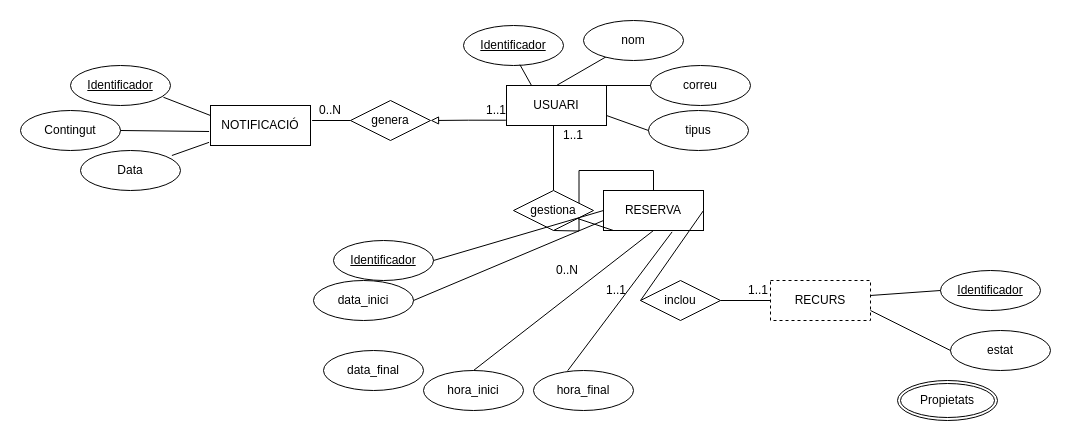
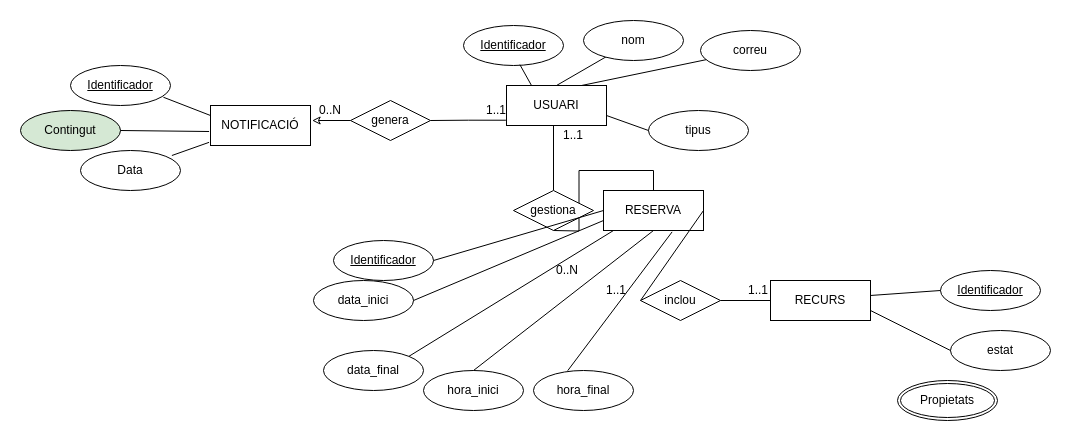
  <mxCell id="0" />
  <mxCell id="1" parent="0" />
  <mxCell id="2" value="USUARI" style="whiteSpace=wrap;html=1;align=center;" vertex="1" parent="1"><mxGeometry x="506" y="85" width="100" height="40" as="geometry" /></mxCell>
  <mxCell id="3" style="rounded=0;orthogonalLoop=1;jettySize=auto;html=1;exitX=1;exitY=0.5;exitDx=0;exitDy=0;endArrow=none;endFill=0;entryX=0;entryY=0.5;entryDx=0;entryDy=0;" edge="1" parent="1" source="14" target="6"><mxGeometry relative="1" as="geometry"><mxPoint x="780" y="310" as="targetPoint" /><Array as="points"><mxPoint x="770" y="300" /></Array></mxGeometry></mxCell>
  <mxCell id="4" value="RESERVA" style="whiteSpace=wrap;html=1;align=center;" vertex="1" parent="1"><mxGeometry x="603" y="190" width="100" height="40" as="geometry" /></mxCell>
  <mxCell id="5" value="NOTIFICACIÓ" style="whiteSpace=wrap;html=1;align=center;" vertex="1" parent="1"><mxGeometry x="210" y="105" width="100" height="40" as="geometry" /></mxCell>
- <mxCell id="6" value="RECURS" style="whiteSpace=wrap;html=1;align=center;dashed=1;" vertex="1" parent="1"><mxGeometry x="770" y="280" width="100" height="40" as="geometry" /></mxCell>
- <mxCell id="7" style="edgeStyle=orthogonalEdgeStyle;rounded=0;orthogonalLoop=1;jettySize=auto;html=1;entryX=1;entryY=0.5;entryDx=0;entryDy=0;endArrow=block;endFill=0;exitX=-0.006;exitY=0.868;exitDx=0;exitDy=0;exitPerimeter=0;" edge="1" parent="1" source="2" target="9"><mxGeometry relative="1" as="geometry"><mxPoint x="480" y="120" as="sourcePoint" /></mxGeometry></mxCell>
+ <mxCell id="6" value="RECURS" style="whiteSpace=wrap;html=1;align=center;" vertex="1" parent="1"><mxGeometry x="770" y="280" width="100" height="40" as="geometry" /></mxCell>
+ <mxCell id="7" style="edgeStyle=orthogonalEdgeStyle;rounded=0;orthogonalLoop=1;jettySize=auto;html=1;entryX=1;entryY=0.5;entryDx=0;entryDy=0;endArrow=none;endFill=0;exitX=-0.006;exitY=0.868;exitDx=0;exitDy=0;exitPerimeter=0;" edge="1" parent="1" source="2" target="9"><mxGeometry relative="1" as="geometry"><mxPoint x="480" y="120" as="sourcePoint" /></mxGeometry></mxCell>
  <mxCell id="8" style="edgeStyle=orthogonalEdgeStyle;rounded=0;orthogonalLoop=1;jettySize=auto;html=1;exitX=0.5;exitY=1;exitDx=0;exitDy=0;entryX=0.5;entryY=0;entryDx=0;entryDy=0;endArrow=none;endFill=0;" edge="1" parent="1" target="4"><mxGeometry relative="1" as="geometry"><mxPoint x="553" y="230" as="sourcePoint" /></mxGeometry></mxCell>
  <mxCell id="9" value="genera" style="shape=rhombus;perimeter=rhombusPerimeter;whiteSpace=wrap;html=1;align=center;" vertex="1" parent="1"><mxGeometry x="350" y="100" width="80" height="40" as="geometry" /></mxCell>
- <mxCell id="10" style="edgeStyle=orthogonalEdgeStyle;rounded=0;orthogonalLoop=1;jettySize=auto;html=1;exitX=0;exitY=0.5;exitDx=0;exitDy=0;entryX=1.016;entryY=0.393;entryDx=0;entryDy=0;entryPerimeter=0;endArrow=none;endFill=0;" edge="1" parent="1" source="9" target="5"><mxGeometry relative="1" as="geometry" /></mxCell>
+ <mxCell id="10" style="edgeStyle=orthogonalEdgeStyle;rounded=0;orthogonalLoop=1;jettySize=auto;html=1;exitX=0;exitY=0.5;exitDx=0;exitDy=0;entryX=1.016;entryY=0.393;entryDx=0;entryDy=0;entryPerimeter=0;endArrow=classic;endFill=0;" edge="1" parent="1" source="9" target="5"><mxGeometry relative="1" as="geometry" /></mxCell>
  <mxCell id="11" value="" style="edgeStyle=orthogonalEdgeStyle;rounded=0;orthogonalLoop=1;jettySize=auto;html=1;exitX=0.5;exitY=1;exitDx=0;exitDy=0;entryX=0.5;entryY=0;entryDx=0;entryDy=0;endArrow=none;endFill=0;" edge="1" parent="1" source="2" target="12"><mxGeometry relative="1" as="geometry"><mxPoint x="530" y="140" as="sourcePoint" /><mxPoint x="530" y="280" as="targetPoint" /><Array as="points"><mxPoint x="553" y="125" /></Array></mxGeometry></mxCell>
  <mxCell id="12" value="gestiona" style="shape=rhombus;perimeter=rhombusPerimeter;whiteSpace=wrap;html=1;align=center;" vertex="1" parent="1"><mxGeometry x="513" y="190" width="80" height="40" as="geometry" /></mxCell>
  <mxCell id="13" value="" style="rounded=0;orthogonalLoop=1;jettySize=auto;html=1;exitX=1;exitY=0.5;exitDx=0;exitDy=0;entryX=0;entryY=0.5;entryDx=0;entryDy=0;endArrow=none;endFill=0;" edge="1" parent="1" source="4" target="14"><mxGeometry relative="1" as="geometry"><mxPoint x="580" y="300" as="sourcePoint" /><mxPoint x="810" y="260" as="targetPoint" /></mxGeometry></mxCell>
  <mxCell id="14" value="inclou" style="shape=rhombus;perimeter=rhombusPerimeter;whiteSpace=wrap;html=1;align=center;gradientColor=none;" vertex="1" parent="1"><mxGeometry x="640" y="280" width="80" height="40" as="geometry" /></mxCell>
  <mxCell id="15" value="Propietats" style="ellipse;shape=doubleEllipse;margin=3;whiteSpace=wrap;html=1;align=center;" vertex="1" parent="1"><mxGeometry x="897" y="380" width="100" height="40" as="geometry" /></mxCell>
  <mxCell id="16" value="&lt;u&gt;Identificador&lt;/u&gt;" style="ellipse;whiteSpace=wrap;html=1;align=center;" vertex="1" parent="1"><mxGeometry x="940" y="270" width="100" height="40" as="geometry" /></mxCell>
  <mxCell id="17" value="&lt;u&gt;Identificador&lt;/u&gt;" style="ellipse;whiteSpace=wrap;html=1;align=center;" vertex="1" parent="1"><mxGeometry y="65" width="100" height="40" as="geometry" x="70" /></mxCell>
  <mxCell id="18" value="&lt;u&gt;Identificador&lt;/u&gt;" style="ellipse;whiteSpace=wrap;html=1;align=center;" vertex="1" parent="1"><mxGeometry x="333" y="240" width="100" height="40" as="geometry" /></mxCell>
  <mxCell id="19" value="&lt;u&gt;Identificador&lt;/u&gt;" style="ellipse;whiteSpace=wrap;html=1;align=center;" vertex="1" parent="1"><mxGeometry x="463" y="25" width="100" height="40" as="geometry" /></mxCell>
  <mxCell id="20" value="estat" style="ellipse;whiteSpace=wrap;html=1;align=center;" vertex="1" parent="1"><mxGeometry x="950" y="330" width="100" height="40" as="geometry" /></mxCell>
- <mxCell id="21" value="correu" style="ellipse;whiteSpace=wrap;html=1;align=center;" vertex="1" parent="1"><mxGeometry x="650" y="65" width="100" height="40" as="geometry" /></mxCell>
- <mxCell id="22" value="Contingut" style="ellipse;whiteSpace=wrap;html=1;align=center;" vertex="1" parent="1"><mxGeometry x="20" y="110" width="100" height="40" as="geometry" /></mxCell>
+ <mxCell id="21" value="correu" style="ellipse;whiteSpace=wrap;html=1;align=center;" vertex="1" parent="1"><mxGeometry x="700" y="30" width="100" height="40" as="geometry" /></mxCell>
+ <mxCell id="22" value="Contingut" style="ellipse;whiteSpace=wrap;html=1;align=center;fillColor=#d5e8d4;" vertex="1" parent="1"><mxGeometry x="20" y="110" width="100" height="40" as="geometry" /></mxCell>
  <mxCell id="23" value="Data" style="ellipse;whiteSpace=wrap;html=1;align=center;" vertex="1" parent="1"><mxGeometry x="80" y="150" width="100" height="40" as="geometry" /></mxCell>
  <mxCell id="24" style="rounded=0;orthogonalLoop=1;jettySize=auto;html=1;exitX=1;exitY=0.5;exitDx=0;exitDy=0;entryX=0;entryY=0.5;entryDx=0;entryDy=0;endArrow=none;endFill=0;" edge="1" parent="1" source="18" target="4"><mxGeometry relative="1" as="geometry" /></mxCell>
  <mxCell id="25" style="rounded=0;orthogonalLoop=1;jettySize=auto;html=1;exitX=0;exitY=0.5;exitDx=0;exitDy=0;endArrow=none;endFill=0;entryX=1;entryY=0.75;entryDx=0;entryDy=0;" edge="1" parent="1" source="20" target="6"><mxGeometry relative="1" as="geometry"><mxPoint x="830" y="330" as="sourcePoint" /><mxPoint x="922" y="396" as="targetPoint" /></mxGeometry></mxCell>
  <mxCell id="26" style="rounded=0;orthogonalLoop=1;jettySize=auto;html=1;exitX=0;exitY=0.5;exitDx=0;exitDy=0;endArrow=none;endFill=0;entryX=0.997;entryY=0.375;entryDx=0;entryDy=0;entryPerimeter=0;" edge="1" parent="1" source="16" target="6"><mxGeometry relative="1" as="geometry"><mxPoint x="960" y="360" as="sourcePoint" /><mxPoint x="877" y="326" as="targetPoint" /></mxGeometry></mxCell>
  <mxCell id="27" style="rounded=0;orthogonalLoop=1;jettySize=auto;html=1;endArrow=none;endFill=0;entryX=0.564;entryY=0.979;entryDx=0;entryDy=0;exitX=0.25;exitY=0;exitDx=0;exitDy=0;entryPerimeter=0;" edge="1" parent="1" source="2" target="19"><mxGeometry relative="1" as="geometry"><mxPoint x="780" y="195" as="sourcePoint" /><mxPoint x="700" y="155" as="targetPoint" /></mxGeometry></mxCell>
  <mxCell id="28" style="rounded=0;orthogonalLoop=1;jettySize=auto;html=1;endArrow=none;endFill=0;entryX=0.239;entryY=0.889;entryDx=0;entryDy=0;exitX=0.5;exitY=0;exitDx=0;exitDy=0;entryPerimeter=0;" edge="1" parent="1" source="2" target="49"><mxGeometry relative="1" as="geometry"><mxPoint x="546" y="95" as="sourcePoint" /><mxPoint x="499" y="49" as="targetPoint" /></mxGeometry></mxCell>
  <mxCell id="29" style="rounded=0;orthogonalLoop=1;jettySize=auto;html=1;endArrow=none;endFill=0;exitX=0.75;exitY=0;exitDx=0;exitDy=0;" edge="1" parent="1" source="2" target="21"><mxGeometry relative="1" as="geometry"><mxPoint x="560" y="95" as="sourcePoint" /><mxPoint x="544" y="26" as="targetPoint" /></mxGeometry></mxCell>
  <mxCell id="30" style="rounded=0;orthogonalLoop=1;jettySize=auto;html=1;endArrow=none;endFill=0;exitX=0.929;exitY=0.793;exitDx=0;exitDy=0;exitPerimeter=0;entryX=0;entryY=0.25;entryDx=0;entryDy=0;" edge="1" parent="1" source="17" target="5"><mxGeometry relative="1" as="geometry"><mxPoint x="150" y="108" as="sourcePoint" /><mxPoint x="210" y="65" as="targetPoint" /></mxGeometry></mxCell>
  <mxCell id="31" style="rounded=0;orthogonalLoop=1;jettySize=auto;html=1;endArrow=none;endFill=0;exitX=1;exitY=0.5;exitDx=0;exitDy=0;entryX=-0.014;entryY=0.65;entryDx=0;entryDy=0;entryPerimeter=0;" edge="1" parent="1" source="22" target="5"><mxGeometry relative="1" as="geometry"><mxPoint x="140" y="116" as="sourcePoint" /><mxPoint x="187" y="134" as="targetPoint" /></mxGeometry></mxCell>
  <mxCell id="32" style="rounded=0;orthogonalLoop=1;jettySize=auto;html=1;endArrow=none;endFill=0;exitX=0.914;exitY=0.125;exitDx=0;exitDy=0;entryX=-0.014;entryY=0.921;entryDx=0;entryDy=0;entryPerimeter=0;exitPerimeter=0;" edge="1" parent="1" source="23" target="5"><mxGeometry relative="1" as="geometry"><mxPoint x="130" y="140" as="sourcePoint" /><mxPoint x="219" y="141" as="targetPoint" /></mxGeometry></mxCell>
  <mxCell id="33" value="1..&lt;span style=&quot;background-color: transparent; color: light-dark(rgb(0, 0, 0), rgb(255, 255, 255));&quot;&gt;1&lt;/span&gt;" style="text;html=1;align=center;verticalAlign=middle;whiteSpace=wrap;rounded=0;" vertex="1" parent="1"><mxGeometry x="486" y="100" width="20" height="20" as="geometry" /></mxCell>
  <mxCell id="34" value="0..N" style="text;html=1;align=center;verticalAlign=middle;whiteSpace=wrap;rounded=0;" vertex="1" parent="1"><mxGeometry x="320" y="100" width="20" height="20" as="geometry" /></mxCell>
  <mxCell id="35" value="0..N" style="text;html=1;align=center;verticalAlign=middle;whiteSpace=wrap;rounded=0;" vertex="1" parent="1"><mxGeometry x="557" y="260" width="20" height="20" as="geometry" /></mxCell>
  <mxCell id="36" value="1..&lt;span style=&quot;background-color: transparent; color: light-dark(rgb(0, 0, 0), rgb(255, 255, 255));&quot;&gt;1&lt;/span&gt;" style="text;html=1;align=center;verticalAlign=middle;whiteSpace=wrap;rounded=0;" vertex="1" parent="1"><mxGeometry x="563" y="125" width="20" height="20" as="geometry" /></mxCell>
  <mxCell id="37" value="1..&lt;span style=&quot;background-color: transparent; color: light-dark(rgb(0, 0, 0), rgb(255, 255, 255));&quot;&gt;1&lt;/span&gt;" style="text;html=1;align=center;verticalAlign=middle;whiteSpace=wrap;rounded=0;" vertex="1" parent="1"><mxGeometry x="606" y="280" width="20" height="20" as="geometry" /></mxCell>
  <mxCell id="38" value="1..&lt;span style=&quot;background-color: transparent; color: light-dark(rgb(0, 0, 0), rgb(255, 255, 255));&quot;&gt;1&lt;/span&gt;" style="text;html=1;align=center;verticalAlign=middle;whiteSpace=wrap;rounded=0;" vertex="1" parent="1"><mxGeometry x="748" y="280" width="20" height="20" as="geometry" /></mxCell>
  <mxCell id="39" value="data_inici" style="ellipse;whiteSpace=wrap;html=1;align=center;" vertex="1" parent="1"><mxGeometry x="313" y="280" width="100" height="40" as="geometry" /></mxCell>
  <mxCell id="40" style="rounded=0;orthogonalLoop=1;jettySize=auto;html=1;exitX=1;exitY=0.5;exitDx=0;exitDy=0;entryX=0;entryY=0.75;entryDx=0;entryDy=0;endArrow=none;endFill=0;" edge="1" parent="1" source="39" target="4"><mxGeometry relative="1" as="geometry"><mxPoint x="443" y="310" as="sourcePoint" /><mxPoint x="513" y="310" as="targetPoint" /></mxGeometry></mxCell>
  <mxCell id="41" value="data_final" style="ellipse;whiteSpace=wrap;html=1;align=center;" vertex="1" parent="1"><mxGeometry x="323" y="350" width="100" height="40" as="geometry" /></mxCell>
- <mxCell id="42" style="rounded=0;orthogonalLoop=1;jettySize=auto;html=1;exitX=0.1;exitY=1;exitDx=0;exitDy=0;endArrow=none;endFill=0;exitPerimeter=0;" edge="1" parent="1" source="4" target="12"><mxGeometry relative="1" as="geometry"><mxPoint x="538" y="410" as="sourcePoint" /><mxPoint x="568" y="370" as="targetPoint" /></mxGeometry></mxCell>
+ <mxCell id="42" style="rounded=0;orthogonalLoop=1;jettySize=auto;html=1;exitX=0.1;exitY=1;exitDx=0;exitDy=0;entryX=1;entryY=0;entryDx=0;entryDy=0;endArrow=none;endFill=0;exitPerimeter=0;" edge="1" parent="1" source="4" target="41"><mxGeometry relative="1" as="geometry"><mxPoint x="538" y="410" as="sourcePoint" /><mxPoint x="568" y="370" as="targetPoint" /></mxGeometry></mxCell>
  <mxCell id="43" value="hora_inici" style="ellipse;whiteSpace=wrap;html=1;align=center;" vertex="1" parent="1"><mxGeometry x="423" y="370" width="100" height="40" as="geometry" /></mxCell>
  <mxCell id="44" value="hora_final" style="ellipse;whiteSpace=wrap;html=1;align=center;" vertex="1" parent="1"><mxGeometry x="533" y="370" width="100" height="40" as="geometry" /></mxCell>
  <mxCell id="45" style="rounded=0;orthogonalLoop=1;jettySize=auto;html=1;exitX=0.686;exitY=1.035;exitDx=0;exitDy=0;entryX=0.342;entryY=0.005;entryDx=0;entryDy=0;endArrow=none;endFill=0;exitPerimeter=0;entryPerimeter=0;" edge="1" parent="1" source="4" target="44"><mxGeometry relative="1" as="geometry"><mxPoint x="563" y="330" as="sourcePoint" /><mxPoint x="463" y="390" as="targetPoint" /></mxGeometry></mxCell>
  <mxCell id="46" style="rounded=0;orthogonalLoop=1;jettySize=auto;html=1;entryX=0.5;entryY=0;entryDx=0;entryDy=0;endArrow=none;endFill=0;exitX=0.5;exitY=1;exitDx=0;exitDy=0;" edge="1" parent="1" source="4" target="43"><mxGeometry relative="1" as="geometry"><mxPoint x="566" y="321" as="sourcePoint" /><mxPoint x="631" y="356" as="targetPoint" /></mxGeometry></mxCell>
  <mxCell id="47" value="tipus" style="ellipse;whiteSpace=wrap;html=1;align=center;" vertex="1" parent="1"><mxGeometry x="648" y="110" width="100" height="40" as="geometry" /></mxCell>
  <mxCell id="48" style="rounded=0;orthogonalLoop=1;jettySize=auto;html=1;endArrow=none;endFill=0;entryX=1;entryY=0.75;entryDx=0;entryDy=0;exitX=0;exitY=0.5;exitDx=0;exitDy=0;" edge="1" parent="1" source="47" target="2"><mxGeometry relative="1" as="geometry"><mxPoint x="620" y="50" as="sourcePoint" /><mxPoint x="591" y="80" as="targetPoint" /></mxGeometry></mxCell>
  <mxCell id="49" value="nom" style="ellipse;whiteSpace=wrap;html=1;align=center;" vertex="1" parent="1"><mxGeometry x="583" y="20" width="100" height="40" as="geometry" /></mxCell>
